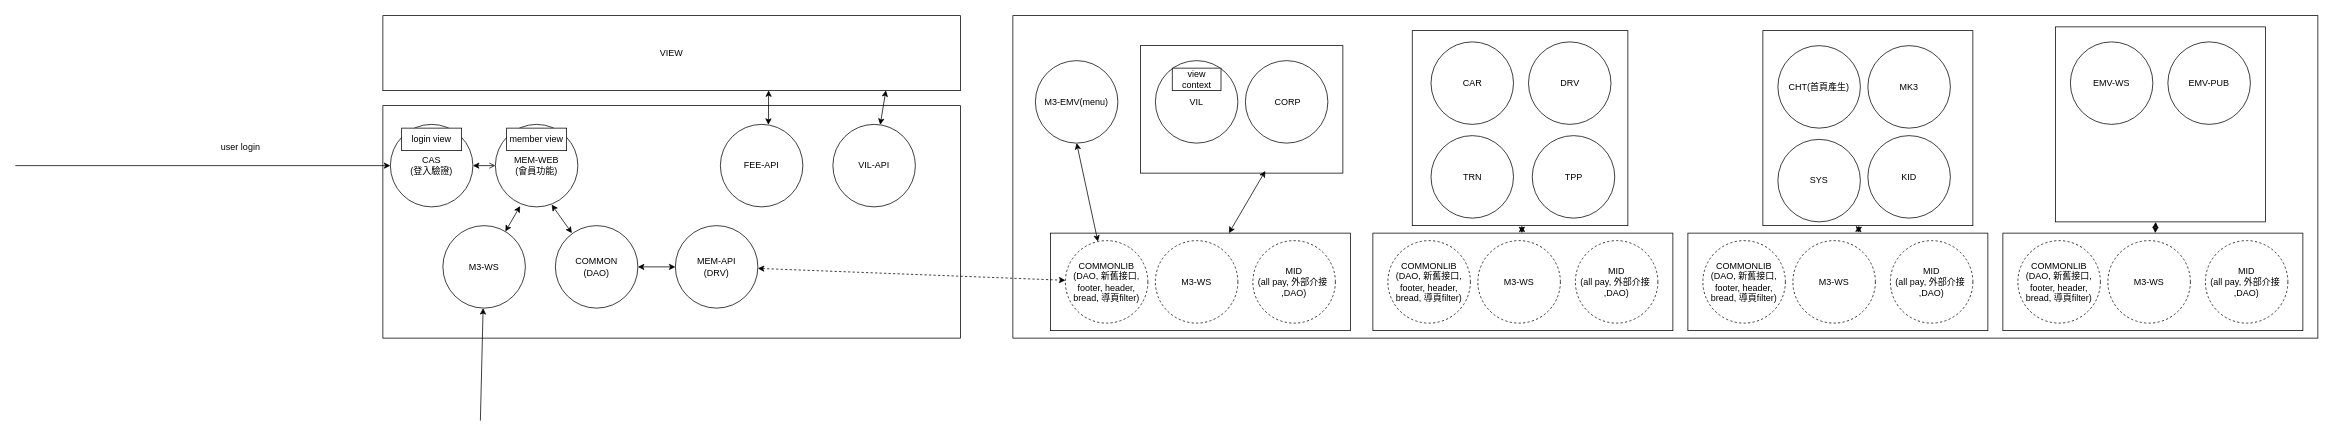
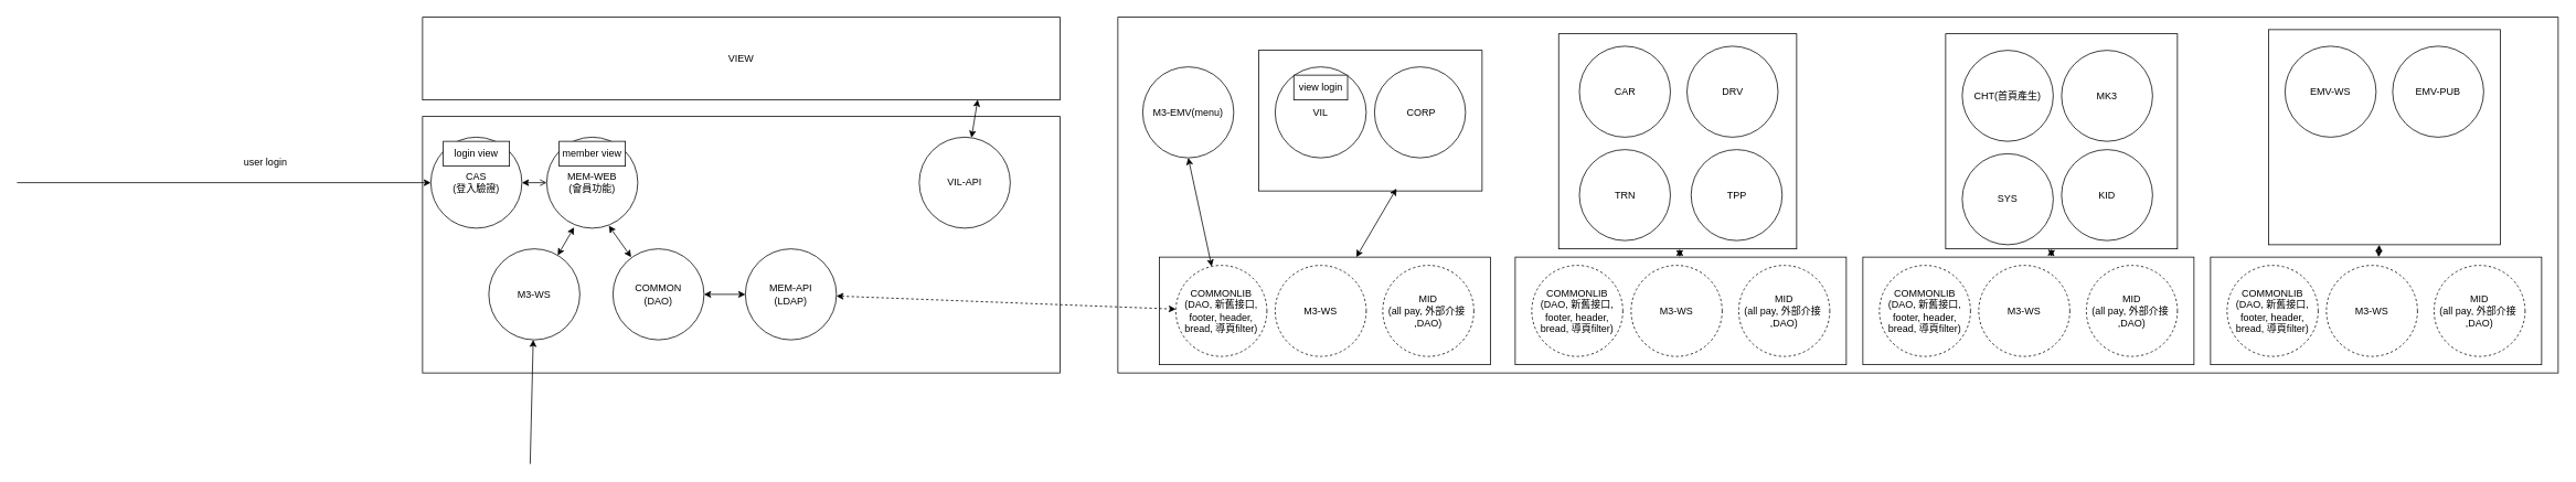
  <mxCell id="0" />
  <mxCell id="1" parent="0" />
  <mxCell id="2" value="" style="rounded=0;whiteSpace=wrap;html=1;" parent="1" vertex="1"><mxGeometry x="510" y="140" width="770" height="310" as="geometry" /></mxCell>
  <mxCell id="3" value="" style="rounded=0;whiteSpace=wrap;html=1;" parent="1" vertex="1"><mxGeometry x="1350" y="20" width="1740" height="430" as="geometry" /></mxCell>
  <mxCell id="4" value="MEM-WEB&lt;div&gt;(會員功能)&lt;/div&gt;" style="ellipse;whiteSpace=wrap;html=1;aspect=fixed;" parent="1" vertex="1"><mxGeometry x="660" y="165" width="110" height="110" as="geometry" /></mxCell>
- <mxCell id="5" value="MEM-API&lt;div&gt;(DRV)&lt;/div&gt;" style="ellipse;whiteSpace=wrap;html=1;aspect=fixed;" parent="1" vertex="1"><mxGeometry x="900" y="300" width="110" height="110" as="geometry" /></mxCell>
+ <mxCell id="5" value="MEM-API&lt;div&gt;(LDAP)&lt;/div&gt;" style="ellipse;whiteSpace=wrap;html=1;aspect=fixed;" parent="1" vertex="1"><mxGeometry x="900" y="300" width="110" height="110" as="geometry" /></mxCell>
  <mxCell id="6" value="COMMON&lt;div&gt;(DAO)&lt;/div&gt;" style="ellipse;whiteSpace=wrap;html=1;aspect=fixed;" vertex="1" parent="1"><mxGeometry x="740" y="300" width="110" height="110" as="geometry" /></mxCell>
  <mxCell id="7" value="M3-WS" style="ellipse;whiteSpace=wrap;html=1;aspect=fixed;" vertex="1" parent="1"><mxGeometry x="590" y="300" width="110" height="110" as="geometry" /></mxCell>
  <mxCell id="8" value="CAS&lt;div&gt;(登入驗證)&lt;/div&gt;" style="ellipse;whiteSpace=wrap;html=1;aspect=fixed;" vertex="1" parent="1"><mxGeometry x="520" y="165" width="110" height="110" as="geometry" /></mxCell>
  <mxCell id="9" value="" style="endArrow=classic;html=1;rounded=0;entryX=0;entryY=0.5;entryDx=0;entryDy=0;" edge="1" parent="1" target="8"><mxGeometry width="50" height="50" relative="1" as="geometry"><mxPoint x="20" y="220" as="sourcePoint" /><mxPoint x="510" y="220" as="targetPoint" /></mxGeometry></mxCell>
  <mxCell id="10" value="" style="endArrow=open;startArrow=classic;html=1;rounded=0;entryX=0;entryY=0.5;entryDx=0;entryDy=0;" edge="1" parent="1" source="8" target="4"><mxGeometry width="50" height="50" relative="1" as="geometry"><mxPoint x="610" y="245" as="sourcePoint" /><mxPoint x="660" y="195" as="targetPoint" /></mxGeometry></mxCell>
  <mxCell id="11" value="COMMONLIB&lt;div&gt;(DAO, 新舊接口, footer, header, bread, 導頁filter)&lt;/div&gt;" style="ellipse;whiteSpace=wrap;html=1;aspect=fixed;dashed=1;" vertex="1" parent="1"><mxGeometry x="1420" y="320" width="110" height="110" as="geometry" /></mxCell>
  <mxCell id="12" value="MID&lt;div&gt;(all pay, 外部介接&amp;nbsp; ,DAO)&lt;/div&gt;" style="ellipse;whiteSpace=wrap;html=1;aspect=fixed;dashed=1;" vertex="1" parent="1"><mxGeometry x="1670" y="320" width="110" height="110" as="geometry" /></mxCell>
  <mxCell id="13" value="M3-WS" style="ellipse;whiteSpace=wrap;html=1;aspect=fixed;dashed=1;" vertex="1" parent="1"><mxGeometry x="1540" y="320" width="110" height="110" as="geometry" /></mxCell>
  <mxCell id="14" value="" style="endArrow=classic;startArrow=classic;html=1;rounded=0;dashed=1;" edge="1" parent="1" source="5" target="11"><mxGeometry width="50" height="50" relative="1" as="geometry"><mxPoint x="1030" y="270" as="sourcePoint" /><mxPoint x="1080" y="220" as="targetPoint" /></mxGeometry></mxCell>
  <mxCell id="15" value="VIL" style="ellipse;whiteSpace=wrap;html=1;aspect=fixed;" vertex="1" parent="1"><mxGeometry x="1540" y="80" width="110" height="110" as="geometry" /></mxCell>
  <mxCell id="16" value="" style="endArrow=classic;startArrow=classic;html=1;rounded=0;entryX=0.3;entryY=0.991;entryDx=0;entryDy=0;entryPerimeter=0;" edge="1" parent="1" source="7" target="4"><mxGeometry width="50" height="50" relative="1" as="geometry"><mxPoint x="650" y="320" as="sourcePoint" /><mxPoint x="700" y="270" as="targetPoint" /></mxGeometry></mxCell>
  <mxCell id="17" value="" style="endArrow=classic;startArrow=classic;html=1;rounded=0;exitX=0.2;exitY=0.091;exitDx=0;exitDy=0;exitPerimeter=0;entryX=0.682;entryY=0.973;entryDx=0;entryDy=0;entryPerimeter=0;" edge="1" parent="1" source="6" target="4"><mxGeometry width="50" height="50" relative="1" as="geometry"><mxPoint x="730" y="300" as="sourcePoint" /><mxPoint x="780" y="250" as="targetPoint" /></mxGeometry></mxCell>
  <mxCell id="18" value="" style="endArrow=classic;startArrow=classic;html=1;rounded=0;exitX=1;exitY=0.5;exitDx=0;exitDy=0;" edge="1" parent="1" source="6" target="5"><mxGeometry width="50" height="50" relative="1" as="geometry"><mxPoint x="830" y="310" as="sourcePoint" /><mxPoint x="880" y="260" as="targetPoint" /></mxGeometry></mxCell>
  <mxCell id="19" value="" style="endArrow=classic;html=1;rounded=0;" edge="1" parent="1" target="7"><mxGeometry width="50" height="50" relative="1" as="geometry"><mxPoint x="640" y="560" as="sourcePoint" /><mxPoint x="660" y="470" as="targetPoint" /></mxGeometry></mxCell>
  <mxCell id="20" value="VIEW" style="rounded=0;whiteSpace=wrap;html=1;" vertex="1" parent="1"><mxGeometry x="510" y="20" width="770" height="100" as="geometry" /></mxCell>
- <mxCell id="21" value="FEE-API" style="ellipse;whiteSpace=wrap;html=1;aspect=fixed;" vertex="1" parent="1"><mxGeometry x="960" y="165" width="110" height="110" as="geometry" /></mxCell>
  <mxCell id="22" value="VIL-API" style="ellipse;whiteSpace=wrap;html=1;aspect=fixed;" vertex="1" parent="1"><mxGeometry x="1110" y="165" width="110" height="110" as="geometry" /></mxCell>
- <mxCell id="23" value="" style="endArrow=classic;startArrow=classic;html=1;rounded=0;entryX=0.668;entryY=0.996;entryDx=0;entryDy=0;entryPerimeter=0;exitX=0.582;exitY=0.005;exitDx=0;exitDy=0;exitPerimeter=0;" edge="1" parent="1" source="21" target="20"><mxGeometry width="50" height="50" relative="1" as="geometry"><mxPoint x="1010" y="165" as="sourcePoint" /><mxPoint x="1060" y="115" as="targetPoint" /></mxGeometry></mxCell>
  <mxCell id="24" value="" style="endArrow=classic;startArrow=classic;html=1;rounded=0;entryX=0.871;entryY=0.996;entryDx=0;entryDy=0;entryPerimeter=0;" edge="1" parent="1" source="22" target="20"><mxGeometry width="50" height="50" relative="1" as="geometry"><mxPoint x="1140" y="170" as="sourcePoint" /><mxPoint x="1190" y="120" as="targetPoint" /></mxGeometry></mxCell>
  <mxCell id="25" value="M3-EMV(menu)" style="ellipse;whiteSpace=wrap;html=1;aspect=fixed;" vertex="1" parent="1"><mxGeometry x="1380" y="80" width="110" height="110" as="geometry" /></mxCell>
  <mxCell id="26" value="CHT(首頁產生)" style="ellipse;whiteSpace=wrap;html=1;aspect=fixed;" vertex="1" parent="1"><mxGeometry x="2370" y="60" width="110" height="110" as="geometry" /></mxCell>
  <mxCell id="27" value="" style="endArrow=classic;startArrow=classic;html=1;rounded=0;entryX=0.5;entryY=1;entryDx=0;entryDy=0;" edge="1" parent="1" source="11" target="25"><mxGeometry width="50" height="50" relative="1" as="geometry"><mxPoint x="1430" y="300" as="sourcePoint" /><mxPoint x="1480" y="250" as="targetPoint" /></mxGeometry></mxCell>
  <mxCell id="28" value="EMV-WS" style="ellipse;whiteSpace=wrap;html=1;aspect=fixed;" vertex="1" parent="1"><mxGeometry x="2760" y="55" width="110" height="110" as="geometry" /></mxCell>
- <mxCell id="29" value="view context" style="rounded=0;whiteSpace=wrap;html=1;" vertex="1" parent="1"><mxGeometry x="1562.5" y="90" width="65" height="30" as="geometry" /></mxCell>
+ <mxCell id="29" value="view login" style="rounded=0;whiteSpace=wrap;html=1;" vertex="1" parent="1"><mxGeometry x="1562.5" y="90" width="65" height="30" as="geometry" /></mxCell>
  <mxCell id="30" value="&amp;nbsp;CORP" style="ellipse;whiteSpace=wrap;html=1;aspect=fixed;" vertex="1" parent="1"><mxGeometry x="1660" y="80" width="110" height="110" as="geometry" /></mxCell>
  <mxCell id="31" value="CAR" style="ellipse;whiteSpace=wrap;html=1;aspect=fixed;" vertex="1" parent="1"><mxGeometry x="1907.5" y="55" width="110" height="110" as="geometry" /></mxCell>
  <mxCell id="32" value="SYS" style="ellipse;whiteSpace=wrap;html=1;aspect=fixed;" vertex="1" parent="1"><mxGeometry x="2370" y="185" width="110" height="110" as="geometry" /></mxCell>
  <mxCell id="33" value="" style="rounded=0;whiteSpace=wrap;html=1;fillColor=none;" vertex="1" parent="1"><mxGeometry x="1400" y="310" width="400" height="130" as="geometry" /></mxCell>
  <mxCell id="34" value="COMMONLIB&lt;div&gt;(DAO, 新舊接口, footer, header, bread, 導頁filter)&lt;/div&gt;" style="ellipse;whiteSpace=wrap;html=1;aspect=fixed;dashed=1;" vertex="1" parent="1"><mxGeometry x="1850" y="320" width="110" height="110" as="geometry" /></mxCell>
  <mxCell id="35" value="MID&lt;div&gt;(all pay, 外部介接&amp;nbsp; ,DAO)&lt;/div&gt;" style="ellipse;whiteSpace=wrap;html=1;aspect=fixed;dashed=1;" vertex="1" parent="1"><mxGeometry x="2100" y="320" width="110" height="110" as="geometry" /></mxCell>
  <mxCell id="36" value="M3-WS" style="ellipse;whiteSpace=wrap;html=1;aspect=fixed;dashed=1;" vertex="1" parent="1"><mxGeometry x="1970" y="320" width="110" height="110" as="geometry" /></mxCell>
  <mxCell id="37" value="" style="rounded=0;whiteSpace=wrap;html=1;fillColor=none;" vertex="1" parent="1"><mxGeometry x="1830" y="310" width="400" height="130" as="geometry" /></mxCell>
  <mxCell id="38" value="COMMONLIB&lt;div&gt;(DAO, 新舊接口, footer, header, bread, 導頁filter)&lt;/div&gt;" style="ellipse;whiteSpace=wrap;html=1;aspect=fixed;dashed=1;" vertex="1" parent="1"><mxGeometry x="2270" y="320" width="110" height="110" as="geometry" /></mxCell>
  <mxCell id="39" value="MID&lt;div&gt;(all pay, 外部介接&amp;nbsp; ,DAO)&lt;/div&gt;" style="ellipse;whiteSpace=wrap;html=1;aspect=fixed;dashed=1;" vertex="1" parent="1"><mxGeometry x="2520" y="320" width="110" height="110" as="geometry" /></mxCell>
  <mxCell id="40" value="M3-WS" style="ellipse;whiteSpace=wrap;html=1;aspect=fixed;dashed=1;" vertex="1" parent="1"><mxGeometry x="2390" y="320" width="110" height="110" as="geometry" /></mxCell>
  <mxCell id="41" value="" style="rounded=0;whiteSpace=wrap;html=1;fillColor=none;" vertex="1" parent="1"><mxGeometry x="2250" y="310" width="400" height="130" as="geometry" /></mxCell>
  <mxCell id="42" value="DRV" style="ellipse;whiteSpace=wrap;html=1;aspect=fixed;" vertex="1" parent="1"><mxGeometry x="2037.5" y="55" width="110" height="110" as="geometry" /></mxCell>
  <mxCell id="43" value="TRN" style="ellipse;whiteSpace=wrap;html=1;aspect=fixed;" vertex="1" parent="1"><mxGeometry x="1907.5" y="180" width="110" height="110" as="geometry" /></mxCell>
  <mxCell id="44" value="TPP" style="ellipse;whiteSpace=wrap;html=1;aspect=fixed;" vertex="1" parent="1"><mxGeometry x="2042.5" y="180" width="110" height="110" as="geometry" /></mxCell>
  <mxCell id="45" value="MK3" style="ellipse;whiteSpace=wrap;html=1;aspect=fixed;" vertex="1" parent="1"><mxGeometry x="2490" y="60" width="110" height="110" as="geometry" /></mxCell>
  <mxCell id="46" value="KID" style="ellipse;whiteSpace=wrap;html=1;aspect=fixed;" vertex="1" parent="1"><mxGeometry x="2490" y="180" width="110" height="110" as="geometry" /></mxCell>
  <mxCell id="47" value="" style="rounded=0;whiteSpace=wrap;html=1;fillColor=none;" vertex="1" parent="1"><mxGeometry x="2350" y="40" width="280" height="260" as="geometry" /></mxCell>
  <mxCell id="48" value="" style="rounded=0;whiteSpace=wrap;html=1;fillColor=none;" vertex="1" parent="1"><mxGeometry x="1520" y="60" width="270" height="170" as="geometry" /></mxCell>
  <mxCell id="49" value="" style="rounded=0;whiteSpace=wrap;html=1;fillColor=none;" vertex="1" parent="1"><mxGeometry x="1882.5" y="40" width="287.5" height="260" as="geometry" /></mxCell>
  <mxCell id="50" value="COMMONLIB&lt;div&gt;(DAO, 新舊接口, footer, header, bread, 導頁filter)&lt;/div&gt;" style="ellipse;whiteSpace=wrap;html=1;aspect=fixed;dashed=1;" vertex="1" parent="1"><mxGeometry x="2690" y="320" width="110" height="110" as="geometry" /></mxCell>
  <mxCell id="51" value="MID&lt;div&gt;(all pay, 外部介接&amp;nbsp; ,DAO)&lt;/div&gt;" style="ellipse;whiteSpace=wrap;html=1;aspect=fixed;dashed=1;" vertex="1" parent="1"><mxGeometry x="2940" y="320" width="110" height="110" as="geometry" /></mxCell>
  <mxCell id="52" value="M3-WS" style="ellipse;whiteSpace=wrap;html=1;aspect=fixed;dashed=1;" vertex="1" parent="1"><mxGeometry x="2810" y="320" width="110" height="110" as="geometry" /></mxCell>
  <mxCell id="53" value="" style="rounded=0;whiteSpace=wrap;html=1;fillColor=none;" vertex="1" parent="1"><mxGeometry x="2670" y="310" width="400" height="130" as="geometry" /></mxCell>
  <mxCell id="54" value="EMV-PUB" style="ellipse;whiteSpace=wrap;html=1;aspect=fixed;" vertex="1" parent="1"><mxGeometry x="2890" y="55" width="110" height="110" as="geometry" /></mxCell>
  <mxCell id="55" value="" style="rounded=0;whiteSpace=wrap;html=1;fillColor=none;" vertex="1" parent="1"><mxGeometry x="2740" y="35" width="280" height="260" as="geometry" /></mxCell>
  <mxCell id="56" value="" style="endArrow=classic;startArrow=classic;html=1;rounded=0;entryX=0.617;entryY=0.983;entryDx=0;entryDy=0;entryPerimeter=0;" edge="1" parent="1" source="33" target="48"><mxGeometry width="50" height="50" relative="1" as="geometry"><mxPoint x="1641" y="310" as="sourcePoint" /><mxPoint x="1691" y="260" as="targetPoint" /></mxGeometry></mxCell>
  <mxCell id="57" value="" style="endArrow=classic;startArrow=classic;html=1;rounded=0;" edge="1" parent="1" source="37" target="49"><mxGeometry width="50" height="50" relative="1" as="geometry"><mxPoint x="1992.5" y="350" as="sourcePoint" /><mxPoint x="2042.5" y="300" as="targetPoint" /></mxGeometry></mxCell>
  <mxCell id="58" value="" style="endArrow=classic;startArrow=classic;html=1;rounded=0;exitX=0.568;exitY=-0.003;exitDx=0;exitDy=0;exitPerimeter=0;" edge="1" parent="1" source="41" target="47"><mxGeometry width="50" height="50" relative="1" as="geometry"><mxPoint x="2470" y="320" as="sourcePoint" /><mxPoint x="2520" y="270" as="targetPoint" /></mxGeometry></mxCell>
  <mxCell id="59" value="" style="endArrow=classic;startArrow=classic;html=1;rounded=0;" edge="1" parent="1" source="53" target="55"><mxGeometry width="50" height="50" relative="1" as="geometry"><mxPoint x="2830" y="340" as="sourcePoint" /><mxPoint x="2880" y="290" as="targetPoint" /></mxGeometry></mxCell>
  <mxCell id="60" value="member view" style="rounded=0;whiteSpace=wrap;html=1;" vertex="1" parent="1"><mxGeometry x="675" y="170" width="80" height="30" as="geometry" /></mxCell>
  <mxCell id="61" value="login view" style="rounded=0;whiteSpace=wrap;html=1;" vertex="1" parent="1"><mxGeometry x="535" y="170" width="80" height="30" as="geometry" /></mxCell>
  <mxCell id="62" value="user login" style="text;html=1;align=center;verticalAlign=middle;resizable=0;points=[];autosize=1;strokeColor=none;fillColor=none;" vertex="1" parent="1"><mxGeometry x="280" y="180" width="80" height="30" as="geometry" /></mxCell>
